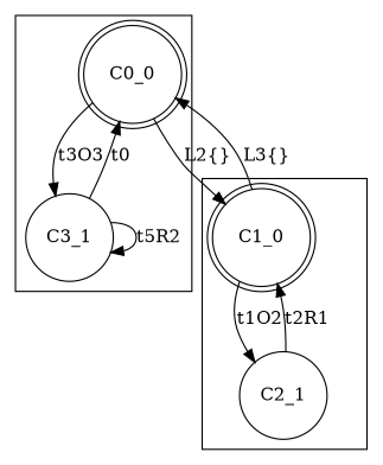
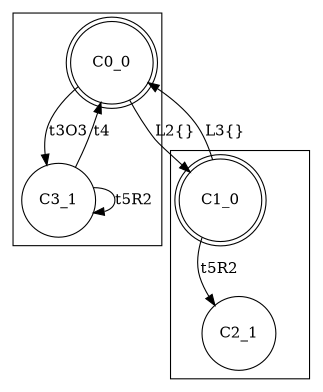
  digraph {
    compound=true
    node [shape=doublecircle]
    n1 [label=C0_0]
    C3_1 [shape=circle]
    n3 [label=C1_0]
    C2_1 [shape=circle]
    subgraph cluster_1 {
      n1
      C3_1
    }
    subgraph cluster_2 {
      n3
      C2_1
    }
    n1 -> C3_1 [label=t3O3]
    n1 -> n3 [label="L2{}"]
-   C3_1 -> n1 [label=t0]
+   C3_1 -> n1 [label=t4]
    C3_1 -> C3_1 [label=t5R2]
    n3 -> n1 [label="L3{}"]
-   n3 -> C2_1 [label=t1O2]
-   C2_1 -> n3 [label=t2R1]
+   n3 -> C2_1 [label=t5R2]
  }
